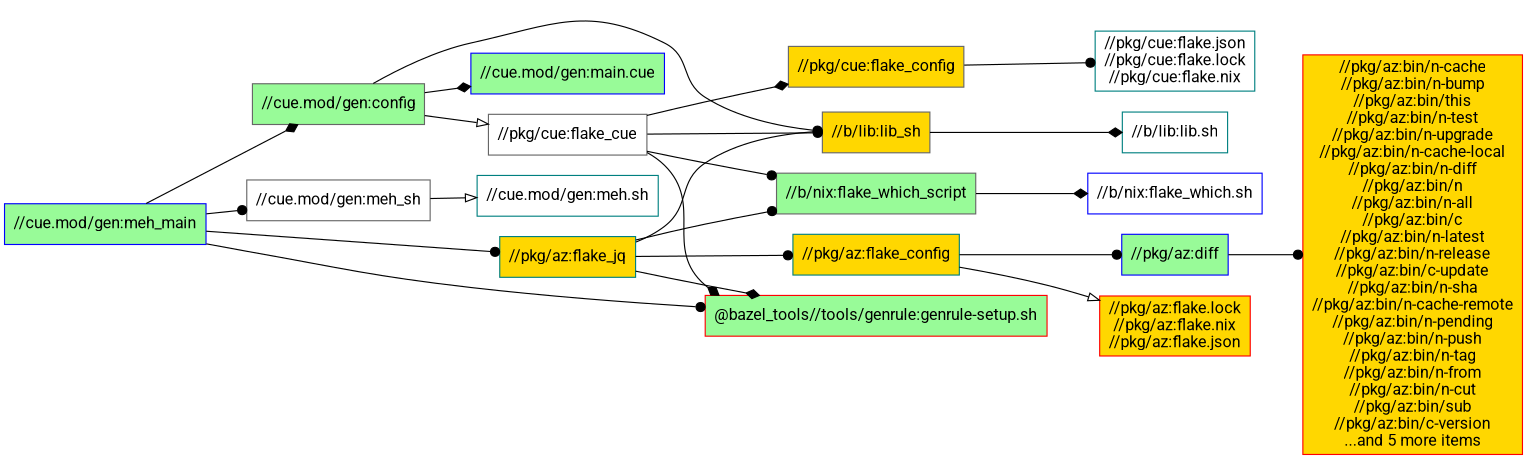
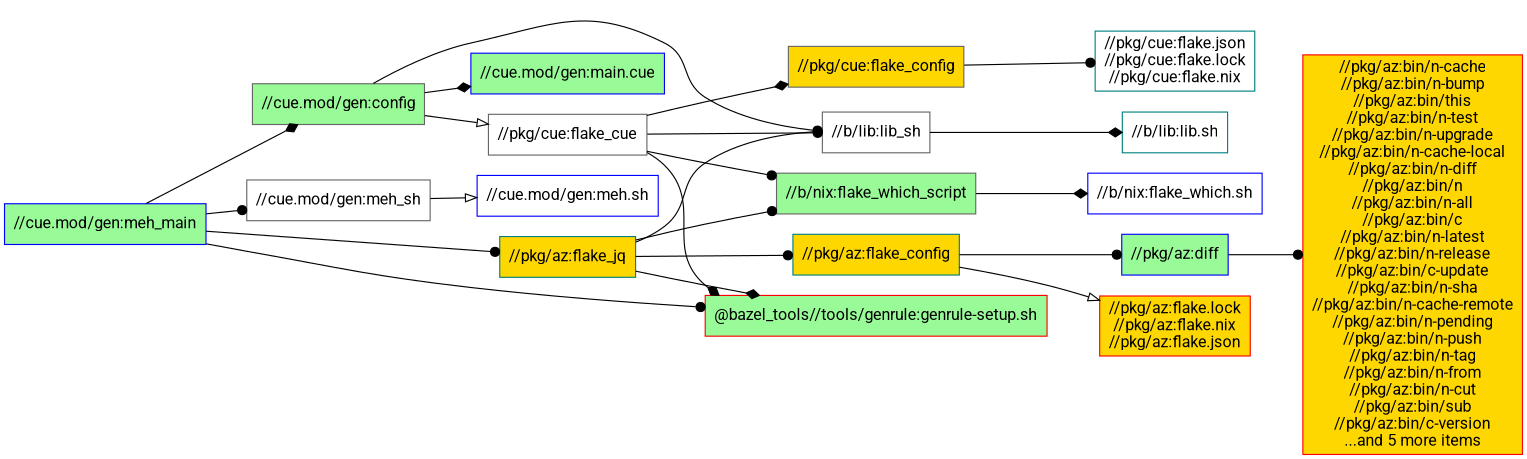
  digraph {
    fontname=Roboto
    rankdir=LR
    node [color=gray40 fillcolor=white fontname=Roboto shape=box style=filled]
    edge [arrowhead=dot fontname=Roboto]
    "//cue.mod/gen:meh_main" [color=blue fillcolor=palegreen]
    "//cue.mod/gen:config" [fillcolor=palegreen]
    "//cue.mod/gen:meh_sh"
    "//pkg/az:flake_jq" [color=teal fillcolor=gold]
    "@bazel_tools//tools/genrule:genrule-setup.sh" [color=red fillcolor=palegreen]
-   "//b/lib:lib_sh" [fillcolor=gold]
+   "//b/lib:lib_sh"
    "//cue.mod/gen:main.cue" [color=blue fillcolor=palegreen]
    "//pkg/cue:flake_cue"
-   "//cue.mod/gen:meh.sh" [color=teal]
+   "//cue.mod/gen:meh.sh" [color=blue]
    "//pkg/az:flake_config" [color=teal fillcolor=gold]
    "//b/nix:flake_which_script" [fillcolor=palegreen]
    "//b/lib:lib.sh" [color=teal]
    "//pkg/cue:flake_config" [fillcolor=gold]
    "//pkg/az:flake.lock\n//pkg/az:flake.nix\n//pkg/az:flake.json" [color=red fillcolor=gold]
    n15 [color=blue fillcolor=palegreen label="//pkg/az:diff"]
    "//b/nix:flake_which.sh" [color=blue]
    "//pkg/az:bin/n-cache\n//pkg/az:bin/n-bump\n//pkg/az:bin/this\n//pkg/az:bin/n-test\n//pkg/az:bin/n-upgrade\n//pkg/az:bin/n-cache-local\n//pkg/az:bin/n-diff\n//pkg/az:bin/n\n//pkg/az:bin/n-all\n//pkg/az:bin/c\n//pkg/az:bin/n-latest\n//pkg/az:bin/n-release\n//pkg/az:bin/c-update\n//pkg/az:bin/n-sha\n//pkg/az:bin/n-cache-remote\n//pkg/az:bin/n-pending\n//pkg/az:bin/n-push\n//pkg/az:bin/n-tag\n//pkg/az:bin/n-from\n//pkg/az:bin/n-cut\n//pkg/az:bin/sub\n//pkg/az:bin/c-version\n...and 5 more items" [color=red fillcolor=gold]
    "//pkg/cue:flake.json\n//pkg/cue:flake.lock\n//pkg/cue:flake.nix" [color=teal]
    "//cue.mod/gen:meh_main" -> "//cue.mod/gen:config" [arrowhead=diamond]
    "//cue.mod/gen:meh_main" -> "//cue.mod/gen:meh_sh"
    "//cue.mod/gen:meh_main" -> "//pkg/az:flake_jq"
    "//cue.mod/gen:meh_main" -> "@bazel_tools//tools/genrule:genrule-setup.sh"
    "//cue.mod/gen:config" -> "//b/lib:lib_sh"
    "//cue.mod/gen:config" -> "//cue.mod/gen:main.cue" [arrowhead=diamond]
    "//cue.mod/gen:config" -> "//pkg/cue:flake_cue" [arrowhead=onormal]
    "//cue.mod/gen:meh_sh" -> "//cue.mod/gen:meh.sh" [arrowhead=onormal]
    "//pkg/az:flake_jq" -> "@bazel_tools//tools/genrule:genrule-setup.sh" [arrowhead=diamond]
    "//pkg/az:flake_jq" -> "//b/lib:lib_sh"
    "//pkg/az:flake_jq" -> "//pkg/az:flake_config"
    "//pkg/az:flake_jq" -> "//b/nix:flake_which_script"
    "//b/lib:lib_sh" -> "//b/lib:lib.sh" [arrowhead=diamond]
    "//pkg/cue:flake_cue" -> "@bazel_tools//tools/genrule:genrule-setup.sh" [arrowhead=diamond]
    "//pkg/cue:flake_cue" -> "//b/lib:lib_sh"
    "//pkg/cue:flake_cue" -> "//b/nix:flake_which_script"
    "//pkg/cue:flake_cue" -> "//pkg/cue:flake_config" [arrowhead=diamond]
    "//pkg/az:flake_config" -> "//pkg/az:flake.lock\n//pkg/az:flake.nix\n//pkg/az:flake.json" [arrowhead=onormal]
    "//pkg/az:flake_config" -> n15
    "//b/nix:flake_which_script" -> "//b/nix:flake_which.sh" [arrowhead=diamond]
    "//pkg/cue:flake_config" -> "//pkg/cue:flake.json\n//pkg/cue:flake.lock\n//pkg/cue:flake.nix"
    n15 -> "//pkg/az:bin/n-cache\n//pkg/az:bin/n-bump\n//pkg/az:bin/this\n//pkg/az:bin/n-test\n//pkg/az:bin/n-upgrade\n//pkg/az:bin/n-cache-local\n//pkg/az:bin/n-diff\n//pkg/az:bin/n\n//pkg/az:bin/n-all\n//pkg/az:bin/c\n//pkg/az:bin/n-latest\n//pkg/az:bin/n-release\n//pkg/az:bin/c-update\n//pkg/az:bin/n-sha\n//pkg/az:bin/n-cache-remote\n//pkg/az:bin/n-pending\n//pkg/az:bin/n-push\n//pkg/az:bin/n-tag\n//pkg/az:bin/n-from\n//pkg/az:bin/n-cut\n//pkg/az:bin/sub\n//pkg/az:bin/c-version\n...and 5 more items"
  }
